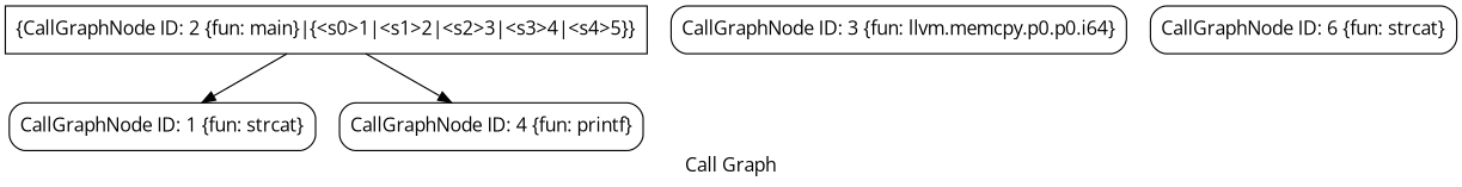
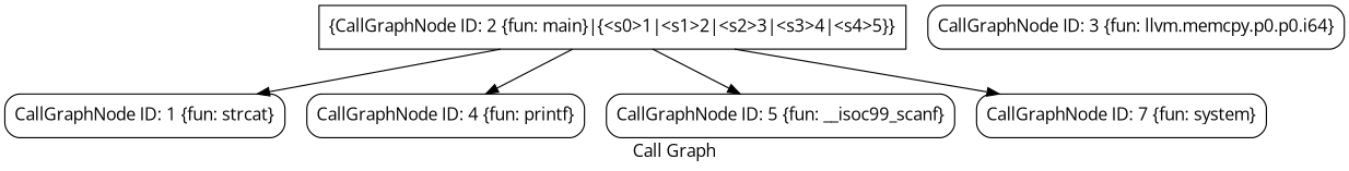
  digraph {
    fontname="Open Sans"
    label="Call Graph"
    node [fontname="Open Sans" shape=Mrecord]
    edge [color=black fontname="Open Sans"]
    n1 [label="{CallGraphNode ID: 1 \{fun: strcat\}}"]
    n2 [label="{CallGraphNode ID: 2 \{fun: main\}|{<s0>1|<s1>2|<s2>3|<s3>4|<s4>5}}" shape=box]
    n3 [label="{CallGraphNode ID: 4 \{fun: printf\}}"]
+   n4 [label="{CallGraphNode ID: 5 \{fun: __isoc99_scanf\}}"]
+   n5 [label="{CallGraphNode ID: 7 \{fun: system\}}"]
    n6 [label="{CallGraphNode ID: 3 \{fun: llvm.memcpy.p0.p0.i64\}}"]
-   n7 [label="{CallGraphNode ID: 6 \{fun: strcat\}}"]
    n2 -> n1 [tailport=s3]
    n2 -> n3 [tailport=s1]
+   n2 -> n4 [tailport=s2]
+   n2 -> n5 [tailport=s4]
  }
